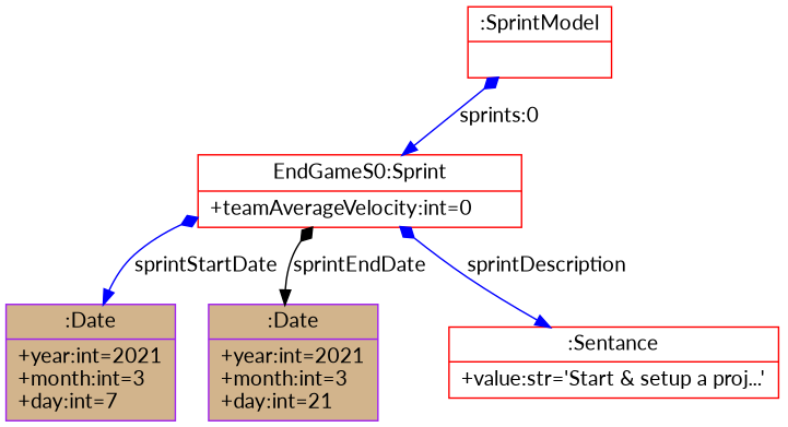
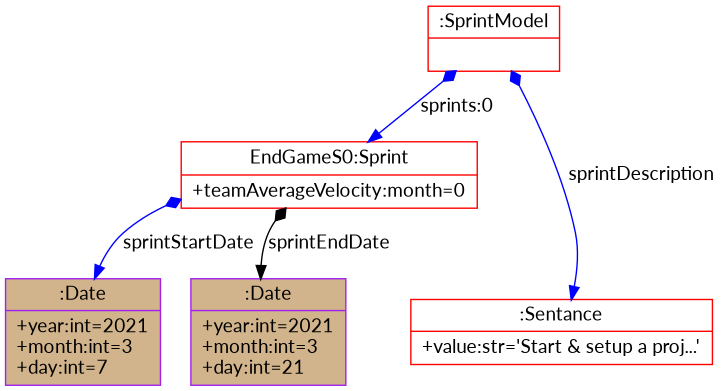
  digraph {
    fontname=Lato
    fontsize=8
    nodesep=0.3
    node [color=red fillcolor=white fontname=Lato shape=record style=filled]
    edge [arrowtail=diamond color=blue dir=both fontname=Lato]
    n1 [label="{:SprintModel|}"]
-   n2 [label="{EndGameS0:Sprint|+teamAverageVelocity:int=0\l}"]
+   n2 [label="{EndGameS0:Sprint|+teamAverageVelocity:month=0\l}"]
    n3 [label="{:Sentance|+value:str='Start & setup a proj...'\l}"]
    n4 [color=purple fillcolor=tan label="{:Date|+year:int=2021\l+month:int=3\l+day:int=7\l}"]
    n5 [color=purple fillcolor=tan label="{:Date|+year:int=2021\l+month:int=3\l+day:int=21\l}"]
    n1 -> n2 [label="sprints:0"]
-   n2 -> n3 [label=sprintDescription]
+   n1 -> n3 [label=sprintDescription]
    n2 -> n4 [label=sprintStartDate]
    n2 -> n5 [color=black label=sprintEndDate]
  }
